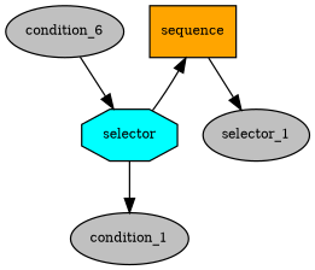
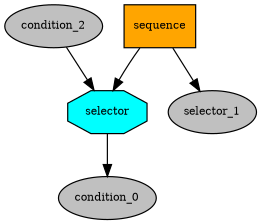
  digraph {
    fontname="times-roman"
    ordering=out
    node [fillcolor=gray fontcolor=black fontname="times-roman" fontsize=9 shape=ellipse style=filled]
    edge [fontname="times-roman"]
    n1 [fillcolor=orange label=sequence shape=box]
    n2 [fillcolor=cyan label=selector shape=octagon]
    n3 [label=selector_1]
-   n4 [label=condition_1]
-   n5 [label=condition_6]
-   n2 -> n1
+   n4 [label=condition_0]
+   n5 [label=condition_2]
+   n1 -> n2
    n1 -> n3
    n2 -> n4
    n5 -> n2
  }
